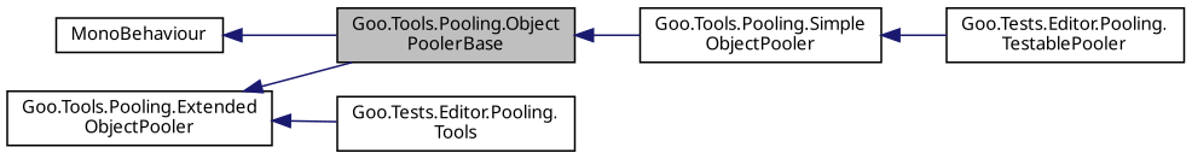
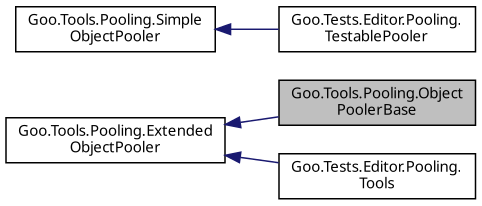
  digraph {
    rankdir=LR
    node [color=black fillcolor=white fontname=Calibrii fontsize=10 shape=record style=filled]
    edge [color=midnightblue dir=back fontname=Calibrii fontsize=10 labelfontname=Calibrii labelfontsize=10 style=solid]
    n1 [fillcolor=grey75 fontcolor=black height=0.2 label="Goo.Tools.Pooling.Object\lPoolerBase" width=0.4]
    n2 [height=0.2 label="Goo.Tools.Pooling.Simple\lObjectPooler" width=0.4]
    n3 [height=0.2 label="Goo.Tools.Pooling.Extended\lObjectPooler" width=0.4]
    n4 [height=0.2 label="Goo.Tests.Editor.Pooling.\lTools" width=0.4]
    n5 [height=0.2 label="Goo.Tests.Editor.Pooling.\lTestablePooler" width=0.4]
-   n6 [height=0.2 label=MonoBehaviour width=0.4]
-   n1 -> n2
    n2 -> n5
    n3 -> n1
    n3 -> n4
-   n6 -> n1
  }
